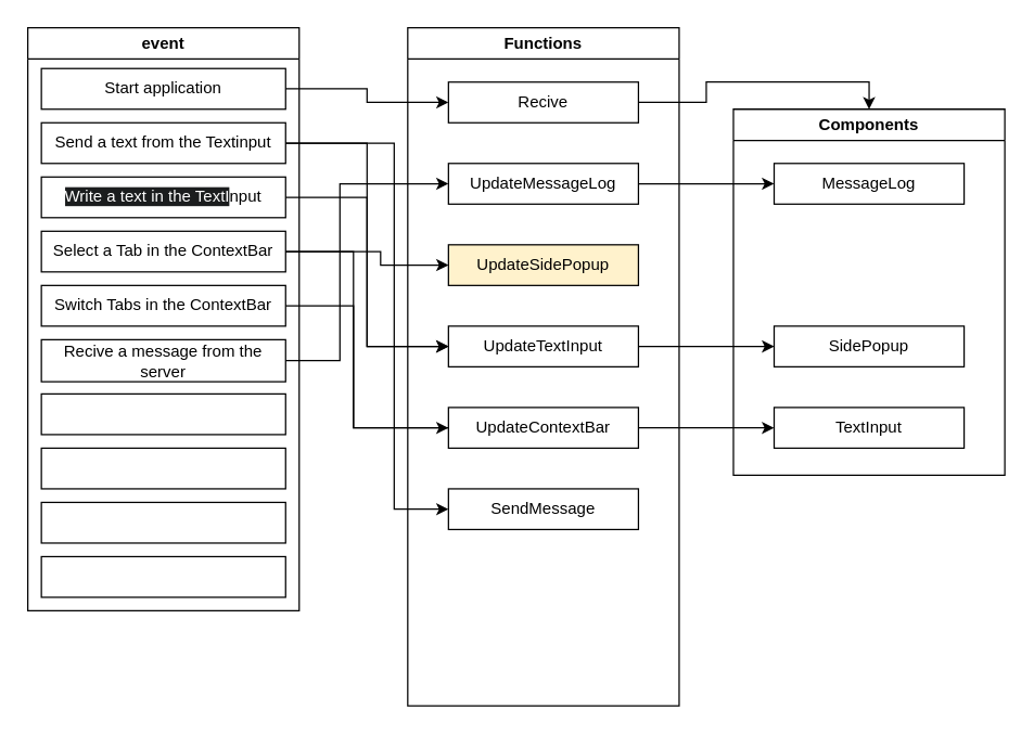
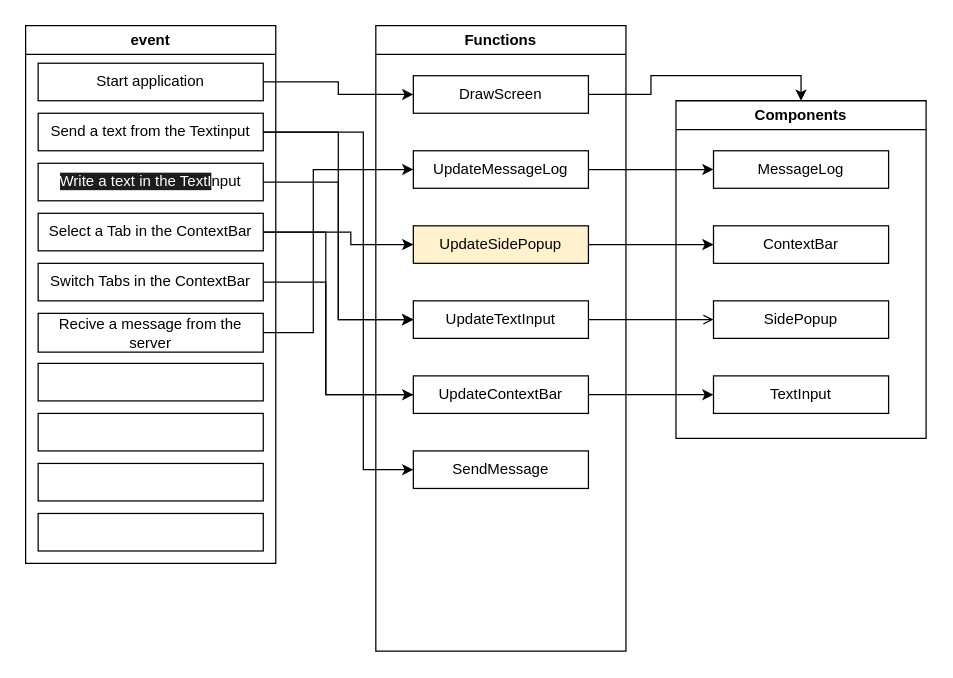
  <mxCell id="0" />
  <mxCell id="1" parent="0" />
  <mxCell id="2" value="Components" style="swimlane;whiteSpace=wrap;html=1;" vertex="1" parent="1"><mxGeometry x="540" y="80" width="200" height="270" as="geometry" /></mxCell>
  <mxCell id="3" value="MessageLog" style="whiteSpace=wrap;html=1;" vertex="1" parent="2"><mxGeometry x="30" y="40" width="140" height="30" as="geometry" /></mxCell>
+ <mxCell id="4" value="ContextBar" style="whiteSpace=wrap;html=1;" vertex="1" parent="2"><mxGeometry x="30" y="100" width="140" height="30" as="geometry" /></mxCell>
  <mxCell id="5" value="SidePopup" style="whiteSpace=wrap;html=1;" vertex="1" parent="2"><mxGeometry x="30" y="160" width="140" height="30" as="geometry" /></mxCell>
  <mxCell id="6" value="TextI&lt;span style=&quot;background-color: transparent; color: light-dark(rgb(0, 0, 0), rgb(255, 255, 255));&quot;&gt;nput&lt;/span&gt;" style="whiteSpace=wrap;html=1;" vertex="1" parent="2"><mxGeometry x="30" y="220" width="140" height="30" as="geometry" /></mxCell>
  <mxCell id="7" value="Functions" style="swimlane;whiteSpace=wrap;html=1;" vertex="1" parent="1"><mxGeometry x="300" y="20" width="200" height="500" as="geometry" /></mxCell>
- <mxCell id="8" value="Recive" style="whiteSpace=wrap;html=1;" vertex="1" parent="7"><mxGeometry x="30" y="40" width="140" height="30" as="geometry" /></mxCell>
+ <mxCell id="8" value="DrawScreen" style="whiteSpace=wrap;html=1;" vertex="1" parent="7"><mxGeometry x="30" y="40" width="140" height="30" as="geometry" /></mxCell>
  <mxCell id="9" value="UpdateMessageLog" style="whiteSpace=wrap;html=1;" vertex="1" parent="7"><mxGeometry x="30" y="100" width="140" height="30" as="geometry" /></mxCell>
  <mxCell id="10" value="UpdateSidePopup" style="whiteSpace=wrap;html=1;fillColor=#fff2cc;" vertex="1" parent="7"><mxGeometry x="30" y="160" width="140" height="30" as="geometry" /></mxCell>
  <mxCell id="11" value="UpdateTextInput" style="whiteSpace=wrap;html=1;" vertex="1" parent="7"><mxGeometry x="30" y="220" width="140" height="30" as="geometry" /></mxCell>
  <mxCell id="12" value="UpdateContextBar" style="whiteSpace=wrap;html=1;" vertex="1" parent="7"><mxGeometry x="30" y="280" width="140" height="30" as="geometry" /></mxCell>
  <mxCell id="13" value="SendMessage" style="whiteSpace=wrap;html=1;" vertex="1" parent="7"><mxGeometry x="30" y="340" width="140" height="30" as="geometry" /></mxCell>
  <mxCell id="14" value="event" style="swimlane;whiteSpace=wrap;html=1;" vertex="1" parent="1"><mxGeometry x="20" y="20" width="200" height="430" as="geometry" /></mxCell>
  <mxCell id="15" value="Start application" style="rounded=0;whiteSpace=wrap;html=1;" vertex="1" parent="14"><mxGeometry x="10" y="30" width="180" height="30" as="geometry" /></mxCell>
  <mxCell id="16" value="Send a text from the Textinput" style="rounded=0;whiteSpace=wrap;html=1;" vertex="1" parent="14"><mxGeometry x="10" y="70" width="180" height="30" as="geometry" /></mxCell>
  <mxCell id="17" value="&lt;span style=&quot;color: rgb(255, 255, 255); font-family: Helvetica; font-size: 12px; font-style: normal; font-variant-ligatures: normal; font-variant-caps: normal; font-weight: 400; letter-spacing: normal; orphans: 2; text-align: center; text-indent: 0px; text-transform: none; widows: 2; word-spacing: 0px; -webkit-text-stroke-width: 0px; white-space: normal; background-color: rgb(27, 29, 30); text-decoration-thickness: initial; text-decoration-style: initial; text-decoration-color: initial; display: inline !important; float: none;&quot;&gt;Write a text in the TextI&lt;/span&gt;&lt;span style=&quot;forced-color-adjust: none; box-shadow: none !important; color: light-dark(rgb(0, 0, 0), rgb(255, 255, 255)); font-family: Helvetica; font-size: 12px; font-style: normal; font-variant-ligatures: normal; font-variant-caps: normal; font-weight: 400; letter-spacing: normal; orphans: 2; text-align: center; text-indent: 0px; text-transform: none; widows: 2; word-spacing: 0px; -webkit-text-stroke-width: 0px; white-space: normal; background-color: transparent; text-decoration-thickness: initial; text-decoration-style: initial; text-decoration-color: initial;&quot;&gt;nput&lt;/span&gt;" style="rounded=0;whiteSpace=wrap;html=1;" vertex="1" parent="14"><mxGeometry x="10" y="110" width="180" height="30" as="geometry" /></mxCell>
  <mxCell id="18" value="Select a Tab in the ContextBar" style="rounded=0;whiteSpace=wrap;html=1;" vertex="1" parent="14"><mxGeometry x="10" y="150" width="180" height="30" as="geometry" /></mxCell>
  <mxCell id="19" value="Switch Tabs in the ContextBar" style="rounded=0;whiteSpace=wrap;html=1;" vertex="1" parent="14"><mxGeometry x="10" y="190" width="180" height="30" as="geometry" /></mxCell>
  <mxCell id="20" value="Recive a message from the server" style="rounded=0;whiteSpace=wrap;html=1;" vertex="1" parent="14"><mxGeometry x="10" y="230" width="180" height="31" as="geometry" /></mxCell>
  <mxCell id="21" value="" style="rounded=0;whiteSpace=wrap;html=1;" vertex="1" parent="14"><mxGeometry x="10" y="270" width="180" height="30" as="geometry" /></mxCell>
  <mxCell id="22" value="" style="rounded=0;whiteSpace=wrap;html=1;" vertex="1" parent="14"><mxGeometry x="10" y="310" width="180" height="30" as="geometry" /></mxCell>
  <mxCell id="23" value="" style="rounded=0;whiteSpace=wrap;html=1;" vertex="1" parent="14"><mxGeometry x="10" y="350" width="180" height="30" as="geometry" /></mxCell>
  <mxCell id="24" value="" style="rounded=0;whiteSpace=wrap;html=1;" vertex="1" parent="14"><mxGeometry x="10" y="390" width="180" height="30" as="geometry" /></mxCell>
  <mxCell id="25" style="edgeStyle=orthogonalEdgeStyle;rounded=0;orthogonalLoop=1;jettySize=auto;html=1;entryX=0.5;entryY=0;entryDx=0;entryDy=0;" edge="1" parent="1" source="8" target="2"><mxGeometry relative="1" as="geometry"><Array as="points"><mxPoint x="520" y="75" /><mxPoint x="520" y="60" /><mxPoint x="640" y="60" /></Array></mxGeometry></mxCell>
  <mxCell id="26" style="edgeStyle=orthogonalEdgeStyle;rounded=0;orthogonalLoop=1;jettySize=auto;html=1;entryX=0;entryY=0.5;entryDx=0;entryDy=0;" edge="1" parent="1" source="9" target="3"><mxGeometry relative="1" as="geometry" /></mxCell>
- <mxCell id="28" style="edgeStyle=orthogonalEdgeStyle;rounded=0;orthogonalLoop=1;jettySize=auto;html=1;entryX=0;entryY=0.5;entryDx=0;entryDy=0;" edge="1" parent="1" source="11" target="5"><mxGeometry relative="1" as="geometry" /></mxCell>
+ <mxCell id="27" style="edgeStyle=orthogonalEdgeStyle;rounded=0;orthogonalLoop=1;jettySize=auto;html=1;entryX=0;entryY=0.5;entryDx=0;entryDy=0;" edge="1" parent="1" source="10" target="4"><mxGeometry relative="1" as="geometry" /></mxCell>
+ <mxCell id="28" style="edgeStyle=orthogonalEdgeStyle;rounded=0;orthogonalLoop=1;jettySize=auto;html=1;entryX=0;entryY=0.5;entryDx=0;entryDy=0;endArrow=open;" edge="1" parent="1" source="11" target="5"><mxGeometry relative="1" as="geometry" /></mxCell>
  <mxCell id="29" style="edgeStyle=orthogonalEdgeStyle;rounded=0;orthogonalLoop=1;jettySize=auto;html=1;entryX=0;entryY=0.5;entryDx=0;entryDy=0;" edge="1" parent="1" source="12" target="6"><mxGeometry relative="1" as="geometry" /></mxCell>
  <mxCell id="30" style="edgeStyle=orthogonalEdgeStyle;rounded=0;orthogonalLoop=1;jettySize=auto;html=1;entryX=0;entryY=0.5;entryDx=0;entryDy=0;" edge="1" parent="1" source="15" target="8"><mxGeometry relative="1" as="geometry" /></mxCell>
  <mxCell id="31" style="edgeStyle=orthogonalEdgeStyle;rounded=0;orthogonalLoop=1;jettySize=auto;html=1;entryX=0;entryY=0.5;entryDx=0;entryDy=0;" edge="1" parent="1" source="16" target="11"><mxGeometry relative="1" as="geometry" /></mxCell>
  <mxCell id="32" style="edgeStyle=orthogonalEdgeStyle;rounded=0;orthogonalLoop=1;jettySize=auto;html=1;entryX=0;entryY=0.5;entryDx=0;entryDy=0;" edge="1" parent="1" source="17" target="11"><mxGeometry relative="1" as="geometry" /></mxCell>
  <mxCell id="33" style="edgeStyle=orthogonalEdgeStyle;rounded=0;orthogonalLoop=1;jettySize=auto;html=1;entryX=0;entryY=0.5;entryDx=0;entryDy=0;" edge="1" parent="1" source="18" target="10"><mxGeometry relative="1" as="geometry"><Array as="points"><mxPoint x="280" y="185" /><mxPoint x="280" y="195" /></Array></mxGeometry></mxCell>
  <mxCell id="34" style="edgeStyle=orthogonalEdgeStyle;rounded=0;orthogonalLoop=1;jettySize=auto;html=1;entryX=0;entryY=0.5;entryDx=0;entryDy=0;endArrow=none;" edge="1" parent="1" source="18" target="12"><mxGeometry relative="1" as="geometry"><Array as="points"><mxPoint x="260" y="185" /><mxPoint x="260" y="315" /></Array></mxGeometry></mxCell>
  <mxCell id="35" style="edgeStyle=orthogonalEdgeStyle;rounded=0;orthogonalLoop=1;jettySize=auto;html=1;entryX=0;entryY=0.5;entryDx=0;entryDy=0;" edge="1" parent="1" source="19" target="12"><mxGeometry relative="1" as="geometry"><Array as="points"><mxPoint x="260" y="225" /><mxPoint x="260" y="315" /></Array></mxGeometry></mxCell>
  <mxCell id="36" style="edgeStyle=orthogonalEdgeStyle;rounded=0;orthogonalLoop=1;jettySize=auto;html=1;entryX=0;entryY=0.5;entryDx=0;entryDy=0;" edge="1" parent="1" source="20" target="9"><mxGeometry relative="1" as="geometry"><Array as="points"><mxPoint x="250" y="266" /><mxPoint x="250" y="135" /></Array></mxGeometry></mxCell>
  <mxCell id="37" style="edgeStyle=orthogonalEdgeStyle;rounded=0;orthogonalLoop=1;jettySize=auto;html=1;entryX=0;entryY=0.5;entryDx=0;entryDy=0;flowAnimation=0;" edge="1" parent="1" source="16" target="13"><mxGeometry relative="1" as="geometry"><Array as="points"><mxPoint x="290" y="105" /><mxPoint x="290" y="375" /></Array></mxGeometry></mxCell>
